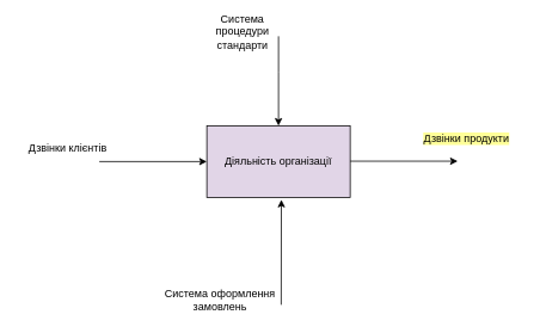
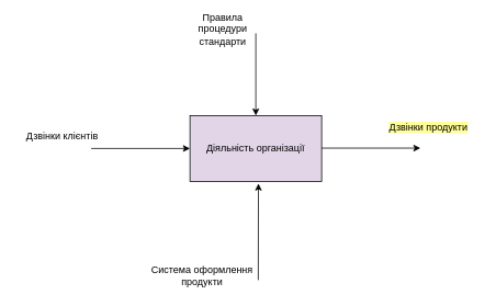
  <mxCell id="0" />
  <mxCell id="1" parent="0" />
  <mxCell id="2" value="Діяльність організації" style="whiteSpace=wrap;html=1;align=center;labelBackgroundColor=none;fillColor=#e1d5e7;" vertex="1" parent="1"><mxGeometry x="230" y="140" width="160" height="80" as="geometry" /></mxCell>
  <mxCell id="3" value="" style="endArrow=classic;html=1;rounded=0;entryX=0.52;entryY=1.033;entryDx=0;entryDy=0;entryPerimeter=0;labelBackgroundColor=none;fontColor=default;" edge="1" parent="1" target="2"><mxGeometry width="50" height="50" relative="1" as="geometry"><mxPoint x="313" y="340" as="sourcePoint" /><mxPoint x="330" y="230" as="targetPoint" /></mxGeometry></mxCell>
  <mxCell id="4" value="" style="endArrow=classic;html=1;rounded=0;entryX=0.5;entryY=0;entryDx=0;entryDy=0;labelBackgroundColor=none;fontColor=default;" edge="1" parent="1" target="2"><mxGeometry width="50" height="50" relative="1" as="geometry"><mxPoint x="310" y="40" as="sourcePoint" /><mxPoint x="330" y="130" as="targetPoint" /><Array as="points"><mxPoint x="310" y="80" /></Array></mxGeometry></mxCell>
  <mxCell id="5" value="" style="endArrow=classic;html=1;rounded=0;entryX=0;entryY=0.5;entryDx=0;entryDy=0;labelBackgroundColor=none;fontColor=default;" edge="1" parent="1" target="2"><mxGeometry width="50" height="50" relative="1" as="geometry"><mxPoint x="110" y="180" as="sourcePoint" /><mxPoint x="380" y="130" as="targetPoint" /><Array as="points" /></mxGeometry></mxCell>
  <mxCell id="6" value="" style="endArrow=classic;html=1;rounded=0;entryX=0;entryY=0.5;entryDx=0;entryDy=0;labelBackgroundColor=none;fontColor=default;" edge="1" parent="1"><mxGeometry width="50" height="50" relative="1" as="geometry"><mxPoint x="390" y="179.58" as="sourcePoint" /><mxPoint x="510" y="179.58" as="targetPoint" /><Array as="points" /></mxGeometry></mxCell>
  <mxCell id="7" value="Дзвінки клієнтів" style="text;html=1;align=center;verticalAlign=middle;whiteSpace=wrap;rounded=0;labelBackgroundColor=none;" vertex="1" parent="1"><mxGeometry x="20" y="150" width="110" height="30" as="geometry" /></mxCell>
  <mxCell id="8" value="&lt;span style=&quot;background-color: rgb(255, 255, 153);&quot;&gt;Дзвінки продукти&lt;/span&gt;" style="text;html=1;align=center;verticalAlign=middle;whiteSpace=wrap;rounded=0;labelBackgroundColor=none;" vertex="1" parent="1"><mxGeometry x="460" y="140" width="120" height="30" as="geometry" /></mxCell>
- <mxCell id="9" value="Система&lt;div&gt;процедури&lt;/div&gt;&lt;div&gt;стандарти&lt;/div&gt;" style="text;html=1;align=center;verticalAlign=middle;whiteSpace=wrap;rounded=0;labelBackgroundColor=none;" vertex="1" parent="1"><mxGeometry x="240" y="20" width="60" height="30" as="geometry" /></mxCell>
- <mxCell id="10" value="Система оформлення замовлень" style="text;html=1;align=center;verticalAlign=middle;whiteSpace=wrap;rounded=0;labelBackgroundColor=none;" vertex="1" parent="1"><mxGeometry x="180" y="320" width="130" height="30" as="geometry" /></mxCell>
+ <mxCell id="9" value="Правила&lt;div&gt;процедури&lt;/div&gt;&lt;div&gt;стандарти&lt;/div&gt;" style="text;html=1;align=center;verticalAlign=middle;whiteSpace=wrap;rounded=0;labelBackgroundColor=none;" vertex="1" parent="1"><mxGeometry x="240" y="20" width="60" height="30" as="geometry" /></mxCell>
+ <mxCell id="10" value="Система оформлення продукти" style="text;html=1;align=center;verticalAlign=middle;whiteSpace=wrap;rounded=0;labelBackgroundColor=none;" vertex="1" parent="1"><mxGeometry x="180" y="320" width="130" height="30" as="geometry" /></mxCell>
